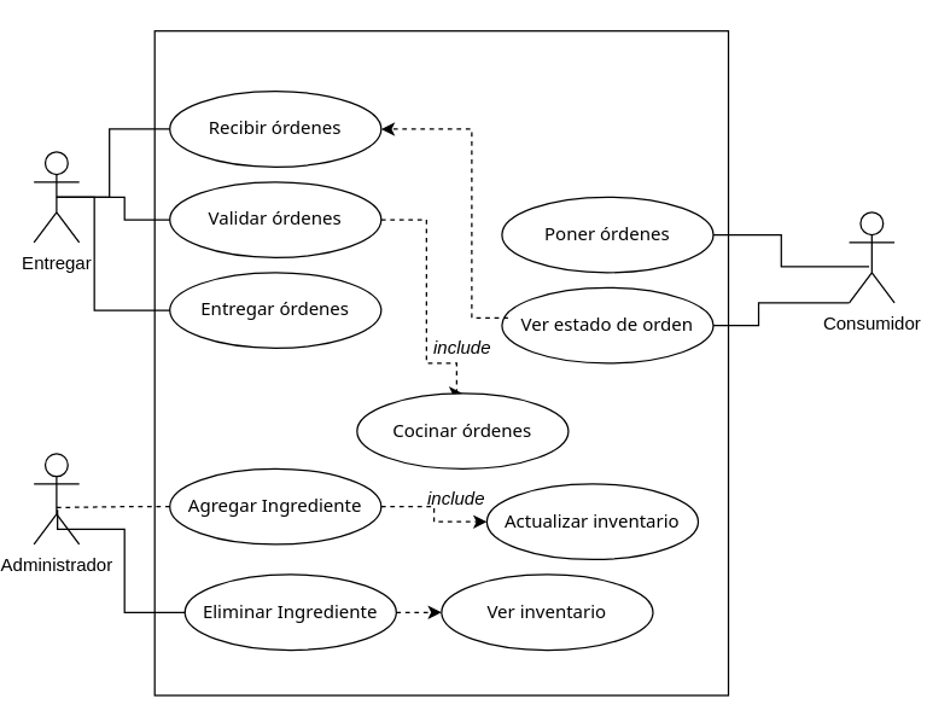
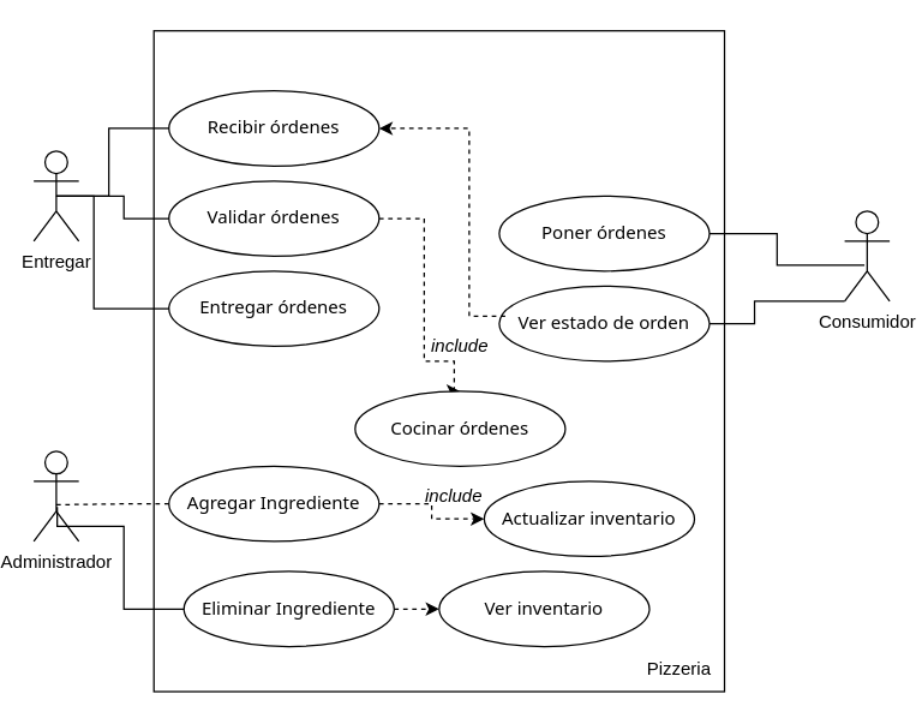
  <mxCell id="0" />
  <mxCell id="1" parent="0" />
  <mxCell id="2" value="Administrador" style="shape=umlActor;verticalLabelPosition=bottom;verticalAlign=top;html=1;" parent="1" vertex="1"><mxGeometry x="20" y="300" width="30" height="60" as="geometry" /></mxCell>
  <mxCell id="3" value="Consumidor" style="shape=umlActor;verticalLabelPosition=bottom;verticalAlign=top;html=1;" parent="1" vertex="1"><mxGeometry x="560" y="140" width="30" height="60" as="geometry" /></mxCell>
  <mxCell id="4" value="Entregar" style="shape=umlActor;verticalLabelPosition=bottom;verticalAlign=top;html=1;" parent="1" vertex="1"><mxGeometry x="20" y="100" width="30" height="60" as="geometry" /></mxCell>
  <mxCell id="5" value="" style="rounded=0;whiteSpace=wrap;html=1;" parent="1" vertex="1"><mxGeometry x="100" y="20" width="380" height="440" as="geometry" /></mxCell>
  <mxCell id="6" value="&lt;span style=&quot;font-family: Aptos, &amp;quot;Segoe UI&amp;quot;, &amp;quot;Helvetica Neue&amp;quot;, sans-serif; text-align: left; white-space-collapse: preserve;&quot;&gt;&lt;font&gt;Recibir órdenes&lt;/font&gt;&lt;/span&gt;" style="ellipse;whiteSpace=wrap;html=1;" parent="1" vertex="1"><mxGeometry x="110" y="60" width="140" height="50" as="geometry" /></mxCell>
  <mxCell id="7" style="edgeStyle=orthogonalEdgeStyle;rounded=0;orthogonalLoop=1;jettySize=auto;html=1;exitX=1;exitY=0.5;exitDx=0;exitDy=0;dashed=1;entryX=0.5;entryY=0;entryDx=0;entryDy=0;" parent="1" source="8" target="28" edge="1"><mxGeometry relative="1" as="geometry"><mxPoint x="390" y="290" as="targetPoint" /><Array as="points"><mxPoint x="280" y="145" /><mxPoint x="280" y="240" /><mxPoint x="300" y="240" /><mxPoint x="300" y="260" /></Array></mxGeometry></mxCell>
  <mxCell id="8" value="&lt;span style=&quot;font-family: Aptos, &amp;quot;Segoe UI&amp;quot;, &amp;quot;Helvetica Neue&amp;quot;, sans-serif; text-align: left; white-space-collapse: preserve;&quot;&gt;&lt;font&gt;Validar órdenes&lt;/font&gt;&lt;/span&gt;" style="ellipse;whiteSpace=wrap;html=1;" parent="1" vertex="1"><mxGeometry x="110" y="120" width="140" height="50" as="geometry" /></mxCell>
  <mxCell id="9" value="&lt;span style=&quot;font-family: Aptos, &amp;quot;Segoe UI&amp;quot;, &amp;quot;Helvetica Neue&amp;quot;, sans-serif; text-align: left; white-space-collapse: preserve;&quot;&gt;&lt;font&gt;Entregar órdenes&lt;/font&gt;&lt;/span&gt;" style="ellipse;whiteSpace=wrap;html=1;" parent="1" vertex="1"><mxGeometry x="110" y="180" width="140" height="50" as="geometry" /></mxCell>
  <mxCell id="10" style="edgeStyle=orthogonalEdgeStyle;rounded=0;orthogonalLoop=1;jettySize=auto;html=1;exitX=1;exitY=0.5;exitDx=0;exitDy=0;entryX=0;entryY=0.5;entryDx=0;entryDy=0;dashed=1;" parent="1" source="11" target="23" edge="1"><mxGeometry relative="1" as="geometry" /></mxCell>
  <mxCell id="11" value="&lt;div style=&quot;text-align: left;&quot;&gt;&lt;font face=&quot;Aptos, Segoe UI, Helvetica Neue, sans-serif&quot;&gt;&lt;span style=&quot;white-space-collapse: preserve;&quot;&gt;Agregar Ingrediente&lt;/span&gt;&lt;/font&gt;&lt;/div&gt;" style="ellipse;whiteSpace=wrap;html=1;" parent="1" vertex="1"><mxGeometry x="110" y="310" width="140" height="50" as="geometry" /></mxCell>
  <mxCell id="12" value="&lt;span style=&quot;font-family: Aptos, &amp;quot;Segoe UI&amp;quot;, &amp;quot;Helvetica Neue&amp;quot;, sans-serif; text-align: left; white-space-collapse: preserve;&quot;&gt;&lt;font&gt;Poner órdenes&lt;/font&gt;&lt;/span&gt;" style="ellipse;whiteSpace=wrap;html=1;" parent="1" vertex="1"><mxGeometry x="330" y="130" width="140" height="50" as="geometry" /></mxCell>
  <mxCell id="13" style="edgeStyle=orthogonalEdgeStyle;rounded=0;orthogonalLoop=1;jettySize=auto;html=1;exitX=0;exitY=0.5;exitDx=0;exitDy=0;entryX=0.5;entryY=0.5;entryDx=0;entryDy=0;entryPerimeter=0;endArrow=none;endFill=0;" parent="1" source="6" target="4" edge="1"><mxGeometry relative="1" as="geometry"><Array as="points"><mxPoint x="70" y="85" /><mxPoint x="70" y="130" /></Array></mxGeometry></mxCell>
  <mxCell id="14" style="edgeStyle=orthogonalEdgeStyle;rounded=0;orthogonalLoop=1;jettySize=auto;html=1;exitX=0;exitY=0.5;exitDx=0;exitDy=0;entryX=0.5;entryY=0.5;entryDx=0;entryDy=0;entryPerimeter=0;endArrow=none;endFill=0;" parent="1" source="8" target="4" edge="1"><mxGeometry relative="1" as="geometry" /></mxCell>
  <mxCell id="15" style="edgeStyle=orthogonalEdgeStyle;rounded=0;orthogonalLoop=1;jettySize=auto;html=1;exitX=0;exitY=0.5;exitDx=0;exitDy=0;entryX=0.5;entryY=0.5;entryDx=0;entryDy=0;entryPerimeter=0;endArrow=none;endFill=0;" parent="1" source="9" target="4" edge="1"><mxGeometry relative="1" as="geometry"><Array as="points"><mxPoint x="60" y="205" /><mxPoint x="60" y="130" /></Array></mxGeometry></mxCell>
  <mxCell id="16" style="edgeStyle=orthogonalEdgeStyle;rounded=0;orthogonalLoop=1;jettySize=auto;html=1;exitX=0;exitY=0.5;exitDx=0;exitDy=0;entryX=0.438;entryY=0.593;entryDx=0;entryDy=0;entryPerimeter=0;endArrow=none;endFill=0;dashed=1;" parent="1" source="11" target="2" edge="1"><mxGeometry relative="1" as="geometry" /></mxCell>
  <mxCell id="17" style="edgeStyle=orthogonalEdgeStyle;rounded=0;orthogonalLoop=1;jettySize=auto;html=1;exitX=1;exitY=0.5;exitDx=0;exitDy=0;entryX=0.44;entryY=0.6;entryDx=0;entryDy=0;entryPerimeter=0;endArrow=none;endFill=0;" parent="1" source="12" target="3" edge="1"><mxGeometry relative="1" as="geometry" /></mxCell>
+ <mxCell id="18" value="Pizzeria" style="text;html=1;align=center;verticalAlign=middle;whiteSpace=wrap;rounded=0;" parent="1" vertex="1"><mxGeometry x="420" y="430" width="60" height="30" as="geometry" /></mxCell>
  <mxCell id="19" value="&lt;div style=&quot;text-align: left;&quot;&gt;&lt;span style=&quot;background-color: transparent; white-space-collapse: preserve;&quot;&gt;&lt;font face=&quot;Aptos, Segoe UI, Helvetica Neue, sans-serif&quot;&gt;Ver estado de orden&lt;/font&gt;&lt;/span&gt;&lt;/div&gt;" style="ellipse;whiteSpace=wrap;html=1;" parent="1" vertex="1"><mxGeometry x="330" y="190" width="140" height="50" as="geometry" /></mxCell>
  <mxCell id="20" style="edgeStyle=orthogonalEdgeStyle;rounded=0;orthogonalLoop=1;jettySize=auto;html=1;exitX=1;exitY=0.5;exitDx=0;exitDy=0;entryX=0;entryY=0.5;entryDx=0;entryDy=0;dashed=1;" edge="1" parent="1" source="21" target="29"><mxGeometry relative="1" as="geometry" /></mxCell>
  <mxCell id="21" value="&lt;div style=&quot;text-align: left;&quot;&gt;&lt;font face=&quot;Aptos, Segoe UI, Helvetica Neue, sans-serif&quot;&gt;&lt;span style=&quot;white-space-collapse: preserve;&quot;&gt;Eliminar Ingrediente&lt;/span&gt;&lt;/font&gt;&lt;/div&gt;" style="ellipse;whiteSpace=wrap;html=1;" parent="1" vertex="1"><mxGeometry x="120" y="380" width="140" height="50" as="geometry" /></mxCell>
  <mxCell id="22" style="edgeStyle=orthogonalEdgeStyle;rounded=0;orthogonalLoop=1;jettySize=auto;html=1;exitX=0;exitY=0.5;exitDx=0;exitDy=0;entryX=0.52;entryY=0.617;entryDx=0;entryDy=0;entryPerimeter=0;endArrow=none;endFill=0;" parent="1" source="21" target="2" edge="1"><mxGeometry relative="1" as="geometry"><Array as="points"><mxPoint x="80" y="405" /><mxPoint x="80" y="350" /><mxPoint x="36" y="350" /></Array></mxGeometry></mxCell>
  <mxCell id="23" value="&lt;div style=&quot;text-align: left;&quot;&gt;&lt;font face=&quot;Aptos, Segoe UI, Helvetica Neue, sans-serif&quot;&gt;&lt;span style=&quot;white-space-collapse: preserve;&quot;&gt;Actualizar inventario&lt;/span&gt;&lt;/font&gt;&lt;/div&gt;" style="ellipse;whiteSpace=wrap;html=1;" parent="1" vertex="1"><mxGeometry x="320" y="320" width="140" height="50" as="geometry" /></mxCell>
  <mxCell id="24" style="edgeStyle=orthogonalEdgeStyle;rounded=0;orthogonalLoop=1;jettySize=auto;html=1;exitX=1;exitY=0.5;exitDx=0;exitDy=0;entryX=0;entryY=1;entryDx=0;entryDy=0;entryPerimeter=0;endArrow=none;endFill=0;" parent="1" source="19" target="3" edge="1"><mxGeometry relative="1" as="geometry"><Array as="points"><mxPoint x="500" y="215" /><mxPoint x="500" y="200" /></Array></mxGeometry></mxCell>
  <mxCell id="25" style="edgeStyle=orthogonalEdgeStyle;rounded=0;orthogonalLoop=1;jettySize=auto;html=1;exitX=1;exitY=0;exitDx=0;exitDy=0;entryX=1;entryY=0.5;entryDx=0;entryDy=0;dashed=1;" edge="1" parent="1" source="26" target="6"><mxGeometry relative="1" as="geometry"><Array as="points"><mxPoint x="310" y="210" /><mxPoint x="310" y="85" /></Array></mxGeometry></mxCell>
  <mxCell id="26" value="&lt;i&gt;include&lt;/i&gt;" style="text;html=1;align=center;verticalAlign=middle;whiteSpace=wrap;rounded=0;" parent="1" vertex="1"><mxGeometry x="274" y="210" width="60" height="40" as="geometry" /></mxCell>
  <mxCell id="27" value="&lt;i&gt;include&lt;/i&gt;" style="text;html=1;align=center;verticalAlign=middle;whiteSpace=wrap;rounded=0;" parent="1" vertex="1"><mxGeometry x="270" y="310" width="60" height="40" as="geometry" /></mxCell>
  <mxCell id="28" value="&lt;div style=&quot;text-align: left;&quot;&gt;&lt;font face=&quot;Aptos, Segoe UI, Helvetica Neue, sans-serif&quot;&gt;&lt;span style=&quot;white-space-collapse: preserve;&quot;&gt;Cocinar órdenes&lt;/span&gt;&lt;/font&gt;&lt;/div&gt;" style="ellipse;whiteSpace=wrap;html=1;" vertex="1" parent="1"><mxGeometry x="234" y="260" width="140" height="50" as="geometry" /></mxCell>
  <mxCell id="29" value="&lt;div style=&quot;text-align: left;&quot;&gt;&lt;font face=&quot;Aptos, Segoe UI, Helvetica Neue, sans-serif&quot;&gt;&lt;span style=&quot;white-space-collapse: preserve;&quot;&gt;Ver inventario&lt;/span&gt;&lt;/font&gt;&lt;/div&gt;" style="ellipse;whiteSpace=wrap;html=1;" vertex="1" parent="1"><mxGeometry x="290" y="380" width="140" height="50" as="geometry" /></mxCell>
